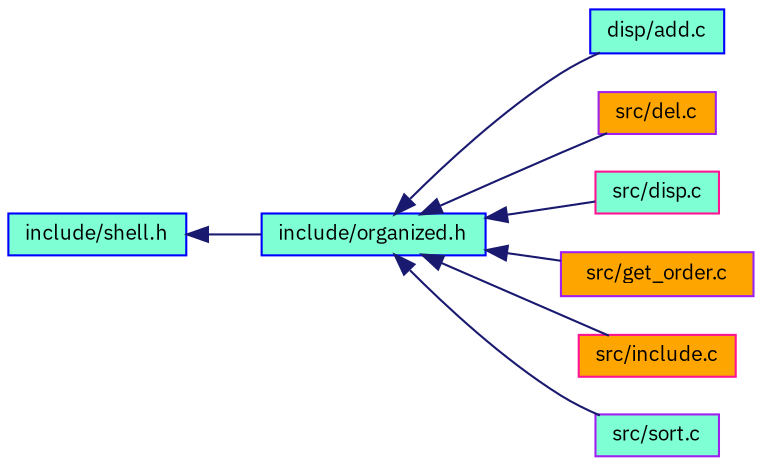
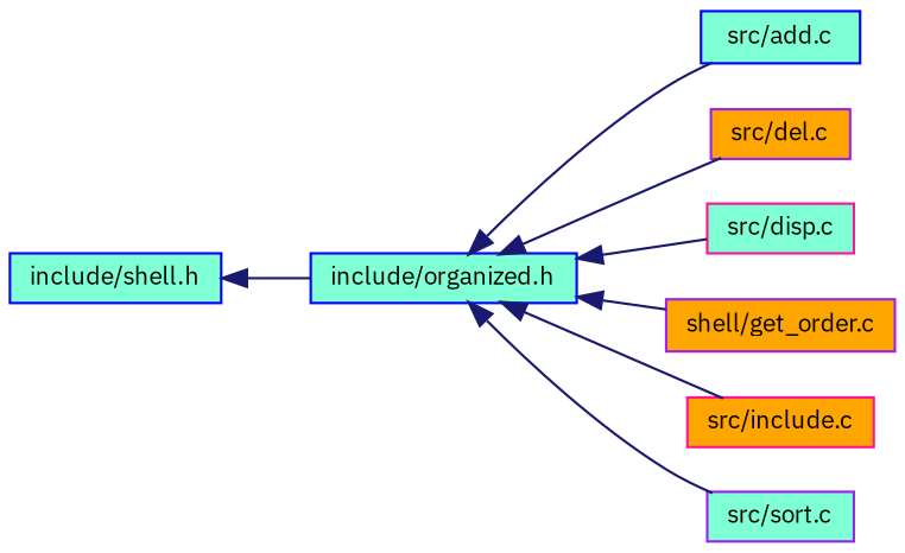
  digraph {
    fontname="IBM Plex Sans"
    rankdir=LR
    node [color=blue fillcolor=aquamarine fontname="IBM Plex Sans" fontsize=10 shape=record style=filled]
    edge [color=midnightblue dir=back fontname="IBM Plex Sans" fontsize=10 labelfontname=Helvetica labelfontsize=10 style=solid]
    n1 [fontcolor=black height=0.2 label="include/shell.h" width=0.4]
    n2 [height=0.2 label="include/organized.h" width=0.4]
-   n3 [height=0.2 label="disp/add.c" width=0.4]
+   n3 [height=0.2 label="src/add.c" width=0.4]
    n4 [color=purple fillcolor=orange height=0.2 label="src/del.c" width=0.4]
    n5 [color=deeppink height=0.2 label="src/disp.c" width=0.4]
-   n6 [color=purple fillcolor=orange height=0.2 label="src/get_order.c" width=0.4]
+   n6 [color=purple fillcolor=orange height=0.2 label="shell/get_order.c" width=0.4]
    n7 [color=deeppink fillcolor=orange height=0.2 label="src/include.c" width=0.4]
    n8 [color=purple height=0.2 label="src/sort.c" width=0.4]
    n1 -> n2
    n2 -> n3
    n2 -> n4
    n2 -> n5
    n2 -> n6
    n2 -> n7
    n2 -> n8
  }
